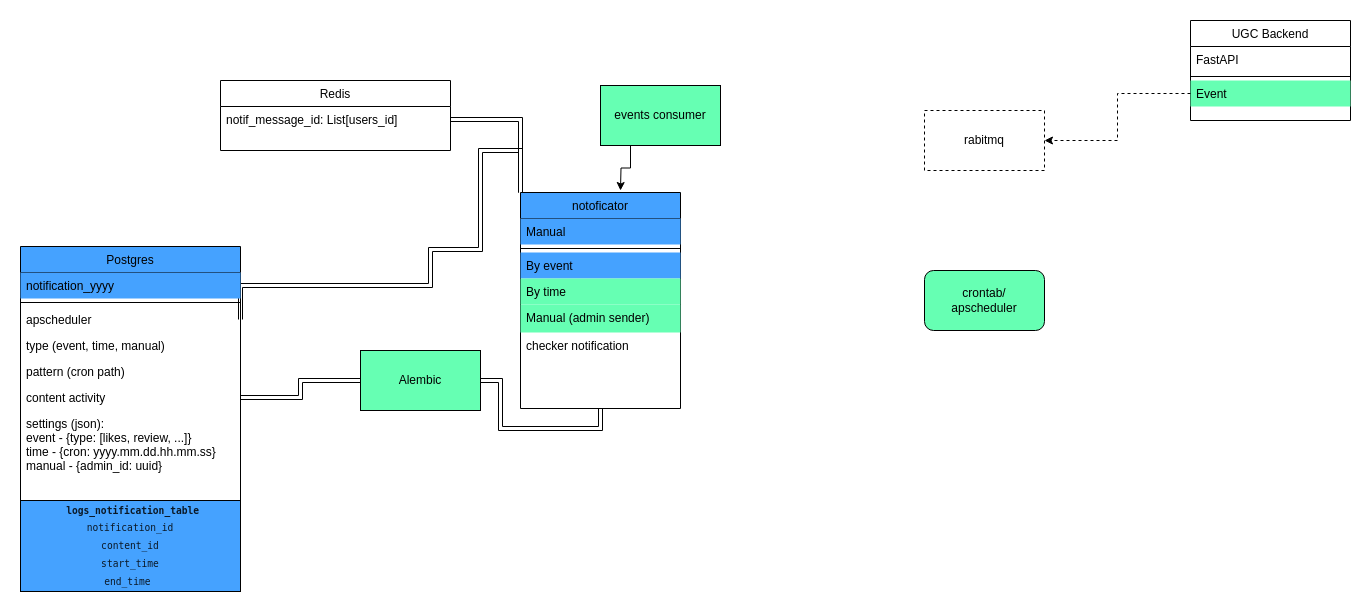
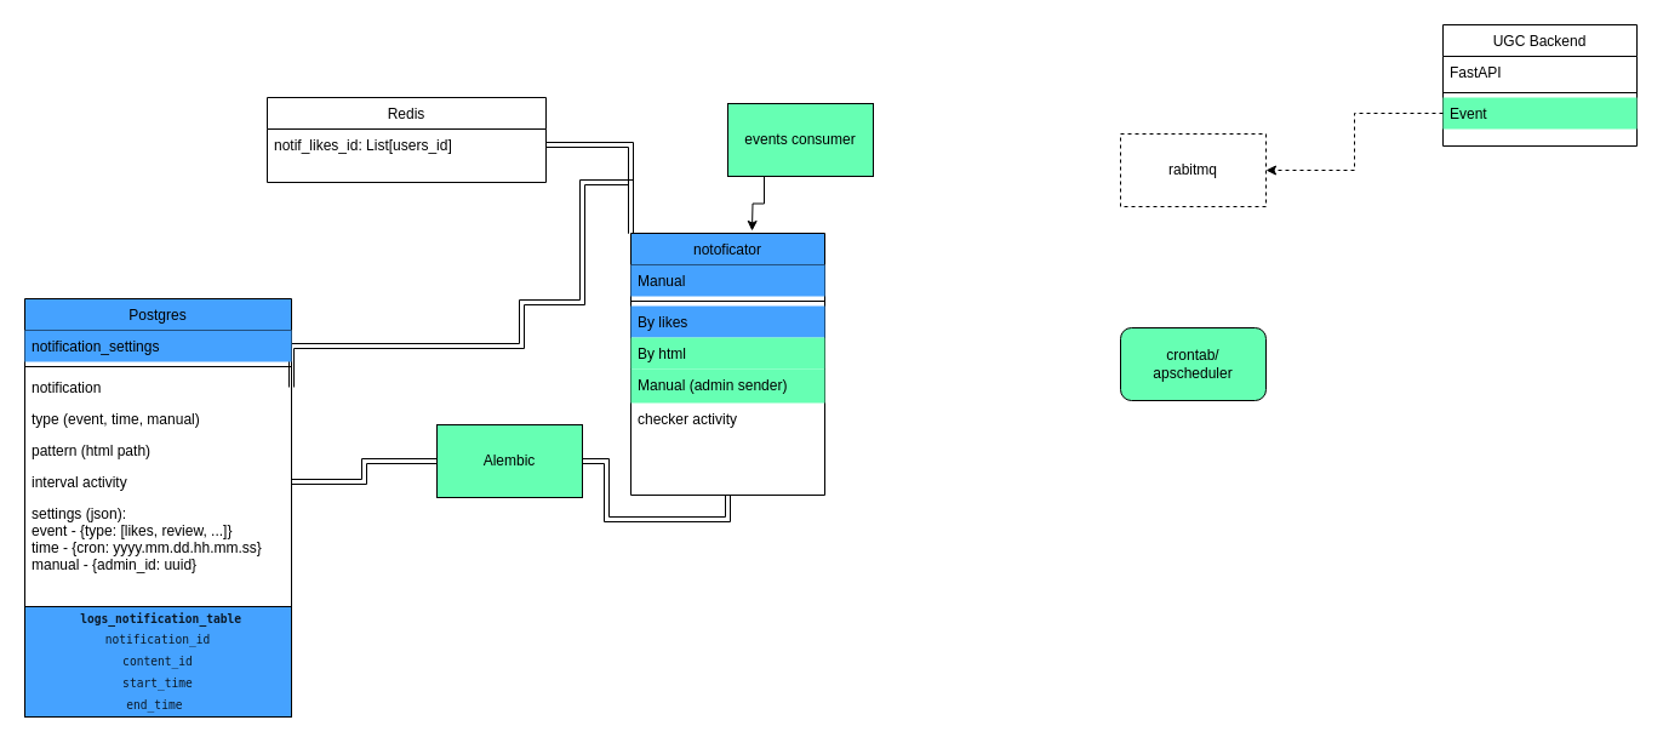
  <mxCell id="0" />
  <mxCell id="1" parent="0" />
  <mxCell id="2" value="notoficator&#10;" style="swimlane;fontStyle=0;align=center;verticalAlign=top;childLayout=stackLayout;horizontal=1;startSize=26;horizontalStack=0;resizeParent=1;resizeLast=0;collapsible=1;marginBottom=0;rounded=0;shadow=0;strokeWidth=1;fillColor=#45A2FF;" parent="1" vertex="1"><mxGeometry x="520" y="192" width="160" height="216" as="geometry"><mxRectangle x="550" y="140" width="160" height="26" as="alternateBounds" /></mxGeometry></mxCell>
  <mxCell id="3" value="Manual" style="text;align=left;verticalAlign=top;spacingLeft=4;spacingRight=4;overflow=hidden;rotatable=0;points=[[0,0.5],[1,0.5]];portConstraint=eastwest;fillColor=#45A2FF;" parent="2" vertex="1"><mxGeometry y="26" width="160" height="26" as="geometry" /></mxCell>
  <mxCell id="4" value="" style="line;html=1;strokeWidth=1;align=left;verticalAlign=middle;spacingTop=-1;spacingLeft=3;spacingRight=3;rotatable=0;labelPosition=right;points=[];portConstraint=eastwest;" parent="2" vertex="1"><mxGeometry y="52" width="160" height="8" as="geometry" /></mxCell>
- <mxCell id="5" value="By event" style="text;align=left;verticalAlign=top;spacingLeft=4;spacingRight=4;overflow=hidden;rotatable=0;points=[[0,0.5],[1,0.5]];portConstraint=eastwest;fillColor=#45A2FF;" parent="2" vertex="1"><mxGeometry y="60" width="160" height="26" as="geometry" /></mxCell>
- <mxCell id="6" value="By time" style="text;align=left;verticalAlign=top;spacingLeft=4;spacingRight=4;overflow=hidden;rotatable=0;points=[[0,0.5],[1,0.5]];portConstraint=eastwest;fillColor=#66FFB3;" parent="2" vertex="1"><mxGeometry y="86" width="160" height="26" as="geometry" /></mxCell>
+ <mxCell id="5" value="By likes" style="text;align=left;verticalAlign=top;spacingLeft=4;spacingRight=4;overflow=hidden;rotatable=0;points=[[0,0.5],[1,0.5]];portConstraint=eastwest;fillColor=#45A2FF;" parent="2" vertex="1"><mxGeometry y="60" width="160" height="26" as="geometry" /></mxCell>
+ <mxCell id="6" value="By html" style="text;align=left;verticalAlign=top;spacingLeft=4;spacingRight=4;overflow=hidden;rotatable=0;points=[[0,0.5],[1,0.5]];portConstraint=eastwest;fillColor=#66FFB3;" parent="2" vertex="1"><mxGeometry y="86" width="160" height="26" as="geometry" /></mxCell>
  <mxCell id="7" value="Manual (admin sender)" style="text;align=left;verticalAlign=top;spacingLeft=4;spacingRight=4;overflow=hidden;rotatable=0;points=[[0,0.5],[1,0.5]];portConstraint=eastwest;fillColor=#66FFB3;" parent="2" vertex="1"><mxGeometry y="112" width="160" height="28" as="geometry" /></mxCell>
- <mxCell id="8" value="checker notification" style="text;align=left;verticalAlign=top;spacingLeft=4;spacingRight=4;overflow=hidden;rotatable=0;points=[[0,0.5],[1,0.5]];portConstraint=eastwest;" parent="2" vertex="1"><mxGeometry y="140" width="160" height="26" as="geometry" /></mxCell>
+ <mxCell id="8" value="checker activity" style="text;align=left;verticalAlign=top;spacingLeft=4;spacingRight=4;overflow=hidden;rotatable=0;points=[[0,0.5],[1,0.5]];portConstraint=eastwest;" parent="2" vertex="1"><mxGeometry y="140" width="160" height="26" as="geometry" /></mxCell>
  <mxCell id="9" value="crontab/&lt;br&gt;apscheduler" style="whiteSpace=wrap;html=1;fillColor=#66FFB3;rounded=1;" parent="1" vertex="1"><mxGeometry x="924" y="270" width="120" height="60" as="geometry" /></mxCell>
  <mxCell id="10" value="rabitmq" style="rounded=0;whiteSpace=wrap;html=1;dashed=1;" parent="1" vertex="1"><mxGeometry x="924" y="110" width="120" height="60" as="geometry" /></mxCell>
  <mxCell id="11" value="UGC Backend" style="swimlane;fontStyle=0;align=center;verticalAlign=top;childLayout=stackLayout;horizontal=1;startSize=26;horizontalStack=0;resizeParent=1;resizeLast=0;collapsible=1;marginBottom=0;rounded=0;shadow=0;strokeWidth=1;" parent="1" vertex="1"><mxGeometry x="1190" y="20" width="160" height="100" as="geometry"><mxRectangle x="550" y="140" width="160" height="26" as="alternateBounds" /></mxGeometry></mxCell>
  <mxCell id="12" value="FastAPI" style="text;align=left;verticalAlign=top;spacingLeft=4;spacingRight=4;overflow=hidden;rotatable=0;points=[[0,0.5],[1,0.5]];portConstraint=eastwest;" parent="11" vertex="1"><mxGeometry y="26" width="160" height="26" as="geometry" /></mxCell>
  <mxCell id="13" value="" style="line;html=1;strokeWidth=1;align=left;verticalAlign=middle;spacingTop=-1;spacingLeft=3;spacingRight=3;rotatable=0;labelPosition=right;points=[];portConstraint=eastwest;" parent="11" vertex="1"><mxGeometry y="52" width="160" height="8" as="geometry" /></mxCell>
  <mxCell id="14" value="Event" style="text;align=left;verticalAlign=top;spacingLeft=4;spacingRight=4;overflow=hidden;rotatable=0;points=[[0,0.5],[1,0.5]];portConstraint=eastwest;fillColor=#66FFB3;" parent="11" vertex="1"><mxGeometry y="60" width="160" height="26" as="geometry" /></mxCell>
  <mxCell id="15" style="edgeStyle=orthogonalEdgeStyle;rounded=0;orthogonalLoop=1;jettySize=auto;html=1;exitX=0;exitY=0.5;exitDx=0;exitDy=0;entryX=1;entryY=0.5;entryDx=0;entryDy=0;dashed=1;" parent="1" source="14" target="10" edge="1"><mxGeometry relative="1" as="geometry" /></mxCell>
  <mxCell id="16" style="edgeStyle=orthogonalEdgeStyle;rounded=0;orthogonalLoop=1;jettySize=auto;html=1;exitX=1;exitY=0.5;exitDx=0;exitDy=0;shape=link;entryX=0;entryY=0;entryDx=0;entryDy=0;" parent="1" source="23" target="2" edge="1"><mxGeometry relative="1" as="geometry"><mxPoint x="380" y="280" as="sourcePoint" /><Array as="points"><mxPoint x="240" y="285" /><mxPoint x="430" y="285" /><mxPoint x="430" y="249" /><mxPoint x="480" y="249" /><mxPoint x="480" y="150" /></Array></mxGeometry></mxCell>
  <mxCell id="17" value="Redis" style="swimlane;fontStyle=0;align=center;verticalAlign=top;childLayout=stackLayout;horizontal=1;startSize=26;horizontalStack=0;resizeParent=1;resizeLast=0;collapsible=1;marginBottom=0;rounded=0;shadow=0;strokeWidth=1;" parent="1" vertex="1"><mxGeometry x="220" y="80" width="230" height="70" as="geometry"><mxRectangle x="550" y="140" width="160" height="26" as="alternateBounds" /></mxGeometry></mxCell>
- <mxCell id="18" value="notif_message_id: List[users_id]" style="text;align=left;verticalAlign=top;spacingLeft=4;spacingRight=4;overflow=hidden;rotatable=0;points=[[0,0.5],[1,0.5]];portConstraint=eastwest;" parent="17" vertex="1"><mxGeometry y="26" width="230" height="26" as="geometry" /></mxCell>
+ <mxCell id="18" value="notif_likes_id: List[users_id]" style="text;align=left;verticalAlign=top;spacingLeft=4;spacingRight=4;overflow=hidden;rotatable=0;points=[[0,0.5],[1,0.5]];portConstraint=eastwest;" parent="17" vertex="1"><mxGeometry y="26" width="230" height="26" as="geometry" /></mxCell>
  <mxCell id="19" style="edgeStyle=orthogonalEdgeStyle;shape=link;rounded=0;orthogonalLoop=1;jettySize=auto;html=1;exitX=1;exitY=0.5;exitDx=0;exitDy=0;entryX=0;entryY=0;entryDx=0;entryDy=0;" parent="1" source="18" target="2" edge="1"><mxGeometry relative="1" as="geometry" /></mxCell>
  <mxCell id="20" value="Postgres" style="swimlane;fontStyle=0;align=center;verticalAlign=top;childLayout=stackLayout;horizontal=1;startSize=26;horizontalStack=0;resizeParent=1;resizeLast=0;collapsible=1;marginBottom=0;rounded=0;shadow=0;strokeWidth=1;fillColor=#45A2FF;" parent="1" vertex="1"><mxGeometry x="20" y="246" width="220" height="254" as="geometry"><mxRectangle x="550" y="140" width="160" height="26" as="alternateBounds" /></mxGeometry></mxCell>
- <mxCell id="21" value="notification_yyyy" style="text;align=left;verticalAlign=top;spacingLeft=4;spacingRight=4;overflow=hidden;rotatable=0;points=[[0,0.5],[1,0.5]];portConstraint=eastwest;fillColor=#45A2FF;" parent="20" vertex="1"><mxGeometry y="26" width="220" height="26" as="geometry" /></mxCell>
+ <mxCell id="21" value="notification_settings" style="text;align=left;verticalAlign=top;spacingLeft=4;spacingRight=4;overflow=hidden;rotatable=0;points=[[0,0.5],[1,0.5]];portConstraint=eastwest;fillColor=#45A2FF;" parent="20" vertex="1"><mxGeometry y="26" width="220" height="26" as="geometry" /></mxCell>
  <mxCell id="22" value="" style="line;html=1;strokeWidth=1;align=left;verticalAlign=middle;spacingTop=-1;spacingLeft=3;spacingRight=3;rotatable=0;labelPosition=right;points=[];portConstraint=eastwest;" parent="20" vertex="1"><mxGeometry y="52" width="220" height="8" as="geometry" /></mxCell>
- <mxCell id="23" value="apscheduler" style="text;align=left;verticalAlign=top;spacingLeft=4;spacingRight=4;overflow=hidden;rotatable=0;points=[[0,0.5],[1,0.5]];portConstraint=eastwest;" parent="20" vertex="1"><mxGeometry y="60" width="220" height="26" as="geometry" /></mxCell>
+ <mxCell id="23" value="notification" style="text;align=left;verticalAlign=top;spacingLeft=4;spacingRight=4;overflow=hidden;rotatable=0;points=[[0,0.5],[1,0.5]];portConstraint=eastwest;" parent="20" vertex="1"><mxGeometry y="60" width="220" height="26" as="geometry" /></mxCell>
  <mxCell id="24" value="type (event, time, manual)" style="text;align=left;verticalAlign=top;spacingLeft=4;spacingRight=4;overflow=hidden;rotatable=0;points=[[0,0.5],[1,0.5]];portConstraint=eastwest;" parent="20" vertex="1"><mxGeometry y="86" width="220" height="26" as="geometry" /></mxCell>
- <mxCell id="25" value="pattern (cron path)" style="text;align=left;verticalAlign=top;spacingLeft=4;spacingRight=4;overflow=hidden;rotatable=0;points=[[0,0.5],[1,0.5]];portConstraint=eastwest;" parent="20" vertex="1"><mxGeometry y="112" width="220" height="26" as="geometry" /></mxCell>
- <mxCell id="26" value="content activity" style="text;align=left;verticalAlign=top;spacingLeft=4;spacingRight=4;overflow=hidden;rotatable=0;points=[[0,0.5],[1,0.5]];portConstraint=eastwest;" parent="20" vertex="1"><mxGeometry y="138" width="220" height="26" as="geometry" /></mxCell>
+ <mxCell id="25" value="pattern (html path)" style="text;align=left;verticalAlign=top;spacingLeft=4;spacingRight=4;overflow=hidden;rotatable=0;points=[[0,0.5],[1,0.5]];portConstraint=eastwest;" parent="20" vertex="1"><mxGeometry y="112" width="220" height="26" as="geometry" /></mxCell>
+ <mxCell id="26" value="interval activity" style="text;align=left;verticalAlign=top;spacingLeft=4;spacingRight=4;overflow=hidden;rotatable=0;points=[[0,0.5],[1,0.5]];portConstraint=eastwest;" parent="20" vertex="1"><mxGeometry y="138" width="220" height="26" as="geometry" /></mxCell>
  <mxCell id="27" value="settings (json):&#10;event - {type: [likes, review, ...]}&#10;time - {cron: yyyy.mm.dd.hh.mm.ss}&#10;manual - {admin_id: uuid}" style="text;align=left;verticalAlign=top;spacingLeft=4;spacingRight=4;overflow=hidden;rotatable=0;points=[[0,0.5],[1,0.5]];portConstraint=eastwest;" parent="20" vertex="1"><mxGeometry y="164" width="220" height="76" as="geometry" /></mxCell>
  <mxCell id="28" value="&lt;code style=&quot;display: inline; box-sizing: border-box; min-width: 1.86em; padding: 0.35em 0.55em; border-radius: 4px; font-family: Menlo, &amp;quot;Ubuntu Mono&amp;quot;, consolas, source-code-pro, monospace; font-size: 0.8em; line-height: 1.86em; color: rgba(0, 0, 0, 0.85); background-color: var(--color-background-alternate); box-shadow: inset 0 0 0 1px var(--color-background-glassy-c); word-break: break-word;&quot; class=&quot;code-inline code-inline_theme_light&quot;&gt;&lt;b&gt;logs_notification_table&lt;/b&gt;&lt;br&gt;notification_id&lt;br&gt;content_id&lt;br&gt;start_time&lt;br&gt;end_time&lt;br&gt;&lt;/code&gt;" style="rounded=0;whiteSpace=wrap;html=1;fillColor=#45A2FF;" parent="1" vertex="1"><mxGeometry x="20" y="500" width="220" height="91" as="geometry" /></mxCell>
  <mxCell id="29" style="edgeStyle=orthogonalEdgeStyle;shape=link;rounded=0;orthogonalLoop=1;jettySize=auto;html=1;exitX=1;exitY=0.5;exitDx=0;exitDy=0;entryX=0.5;entryY=1;entryDx=0;entryDy=0;" parent="1" source="30" target="2" edge="1"><mxGeometry relative="1" as="geometry" /></mxCell>
  <mxCell id="30" value="Alembic" style="rounded=0;whiteSpace=wrap;html=1;fillColor=#66FFB3;" parent="1" vertex="1"><mxGeometry x="360" y="350" width="120" height="60" as="geometry" /></mxCell>
  <mxCell id="31" style="edgeStyle=orthogonalEdgeStyle;shape=link;rounded=0;orthogonalLoop=1;jettySize=auto;html=1;exitX=1;exitY=0.5;exitDx=0;exitDy=0;entryX=0;entryY=0.5;entryDx=0;entryDy=0;" parent="1" source="26" target="30" edge="1"><mxGeometry relative="1" as="geometry" /></mxCell>
  <mxCell id="32" style="edgeStyle=orthogonalEdgeStyle;rounded=0;orthogonalLoop=1;jettySize=auto;html=1;exitX=0.25;exitY=1;exitDx=0;exitDy=0;" edge="1" parent="1" source="33"><mxGeometry relative="1" as="geometry"><mxPoint x="620" y="190" as="targetPoint" /></mxGeometry></mxCell>
  <mxCell id="33" value="events consumer" style="rounded=0;whiteSpace=wrap;html=1;fillColor=#66ffb3;" vertex="1" parent="1"><mxGeometry x="600" y="85" width="120" height="60" as="geometry" /></mxCell>
